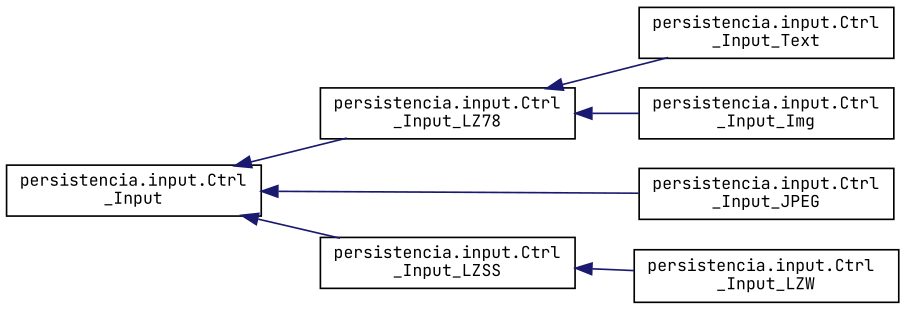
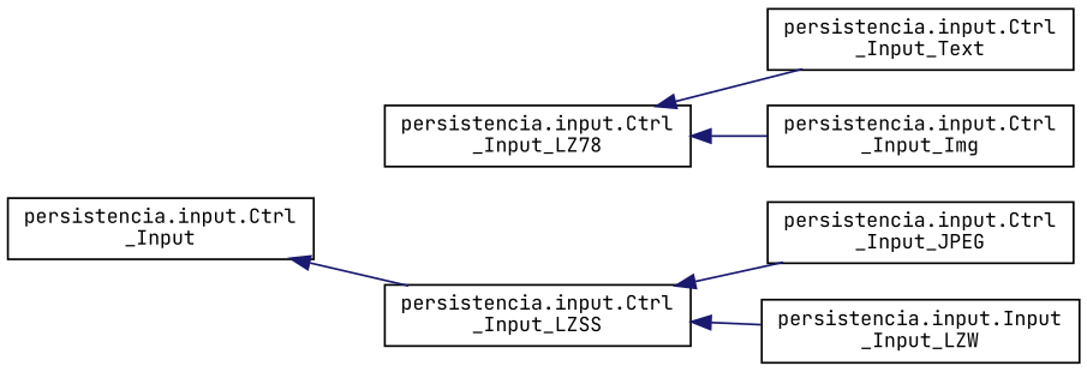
  digraph {
    fontname="JetBrains Mono"
    rankdir=LR
    node [color=black fillcolor=white fontname="JetBrains Mono" fontsize=10 shape=record style=filled]
    edge [color=midnightblue dir=back fontname="JetBrains Mono" fontsize=10 labelfontname=Helvetica labelfontsize=10 style=solid]
    n1 [height=0.2 label="persistencia.input.Ctrl\l_Input" width=0.4]
    n2 [height=0.2 label="persistencia.input.Ctrl\l_Input_JPEG" width=0.4]
    n3 [height=0.2 label="persistencia.input.Ctrl\l_Input_LZ78" width=0.4]
    n4 [height=0.2 label="persistencia.input.Ctrl\l_Input_LZSS" width=0.4]
    n5 [height=0.2 label="persistencia.input.Ctrl\l_Input_Img" width=0.4]
    n6 [height=0.2 label="persistencia.input.Ctrl\l_Input_Text" width=0.4]
-   n7 [height=0.2 label="persistencia.input.Ctrl\l_Input_LZW" width=0.4]
-   n1 -> n2
-   n1 -> n3
+   n7 [height=0.2 label="persistencia.input.Input\l_Input_LZW" width=0.4]
+   n4 -> n2
    n1 -> n4
    n3 -> n5
    n3 -> n6
    n4 -> n7
  }
